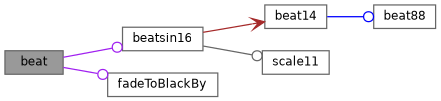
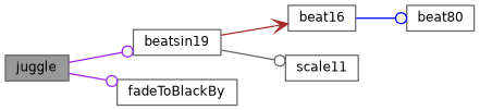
  digraph {
    fontname="DejaVu Sans"
    rankdir=LR
    node [color=grey40 fillcolor=white fontname="DejaVu Sans" fontsize=10 shape=box style=filled]
    edge [arrowhead=odot color=purple fontname="DejaVu Sans" fontsize=10 labelfontname=Helvetica labelfontsize=10 style=solid]
-   n1 [color=gray40 fillcolor=grey60 fontcolor=black height=0.2 label=beat width=0.4]
-   n2 [height=0.2 label=beatsin16 width=0.4]
+   n1 [color=gray40 fillcolor=grey60 fontcolor=black height=0.2 label=juggle width=0.4]
+   n2 [height=0.2 label=beatsin19 width=0.4]
    n3 [height=0.2 label=fadeToBlackBy width=0.4]
-   n4 [height=0.2 label=beat14 width=0.4]
+   n4 [height=0.2 label=beat16 width=0.4]
    n5 [height=0.2 label=scale11 width=0.4]
-   n6 [height=0.2 label=beat88 width=0.4]
+   n6 [height=0.2 label=beat80 width=0.4]
    n1 -> n2
    n1 -> n3
    n2 -> n4 [arrowhead=vee color=brown]
    n2 -> n5 [color=gray40]
    n4 -> n6 [color=blue]
  }
